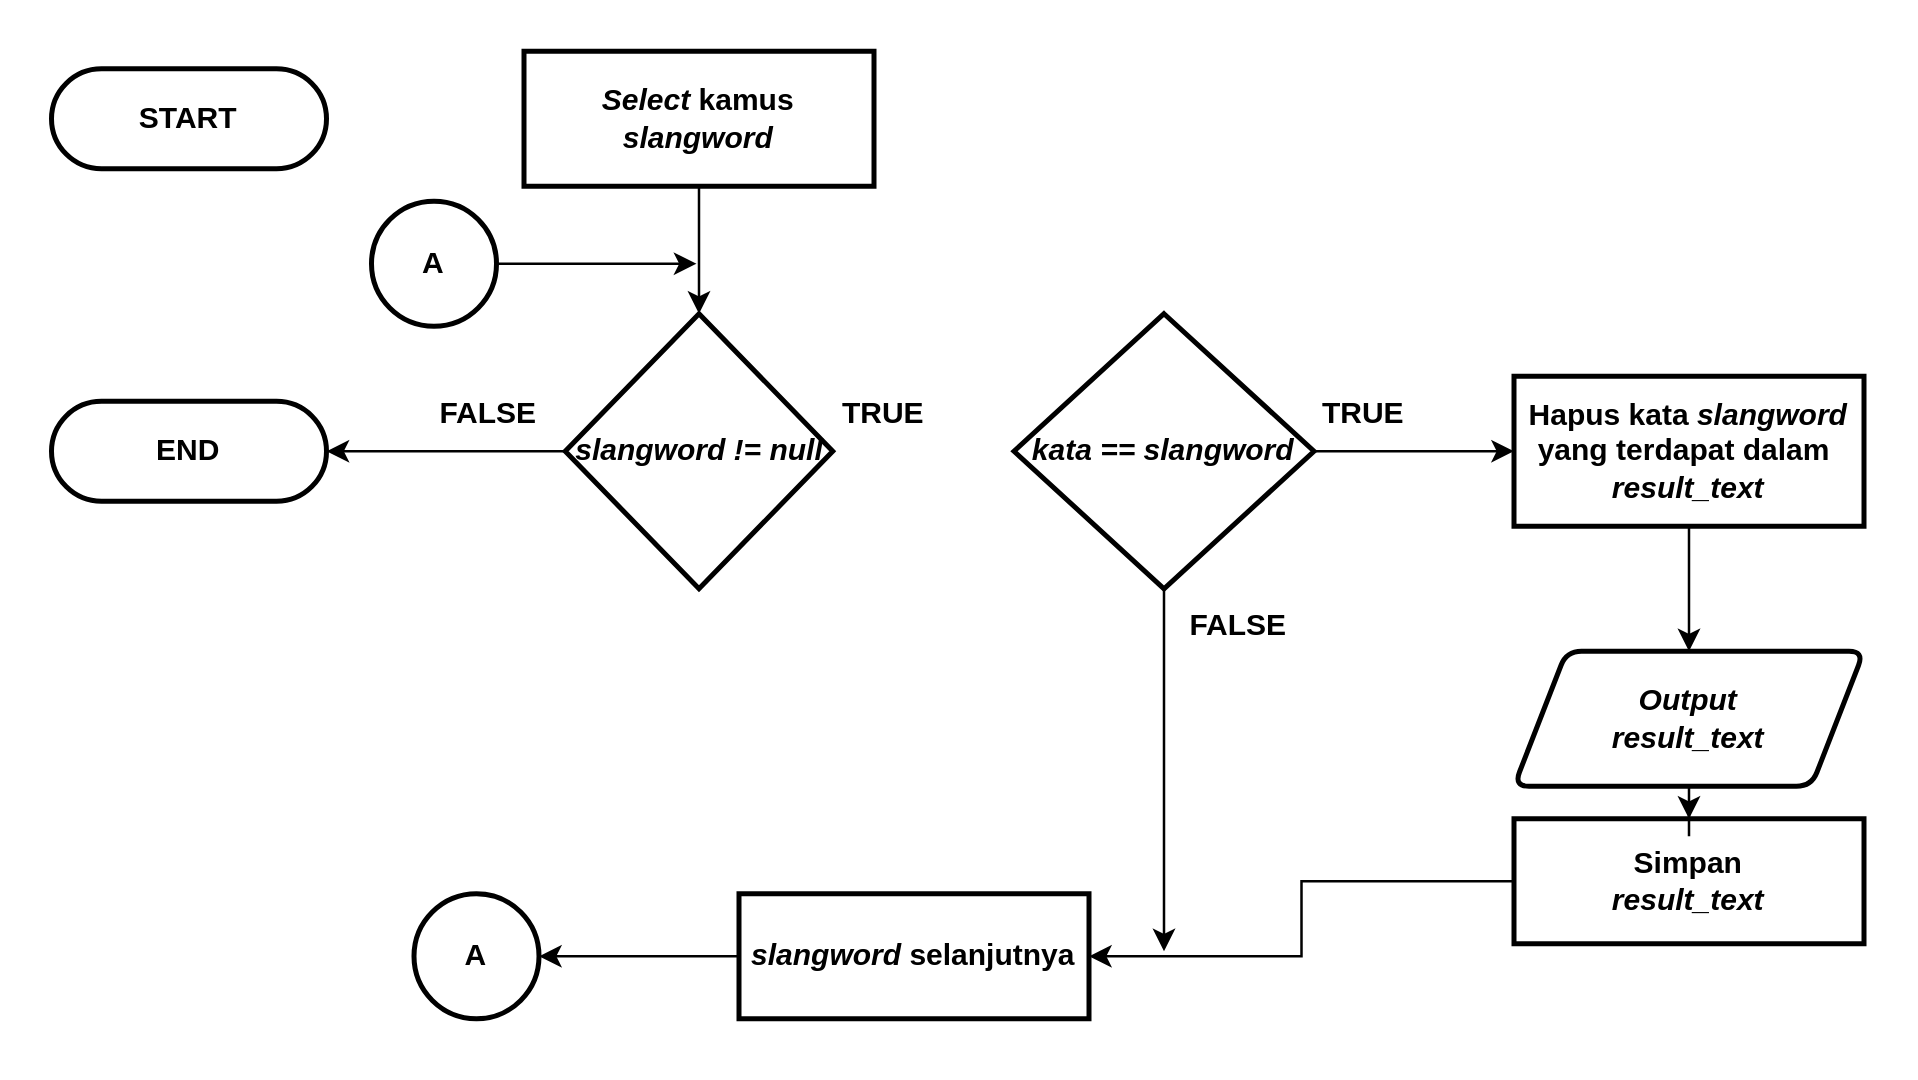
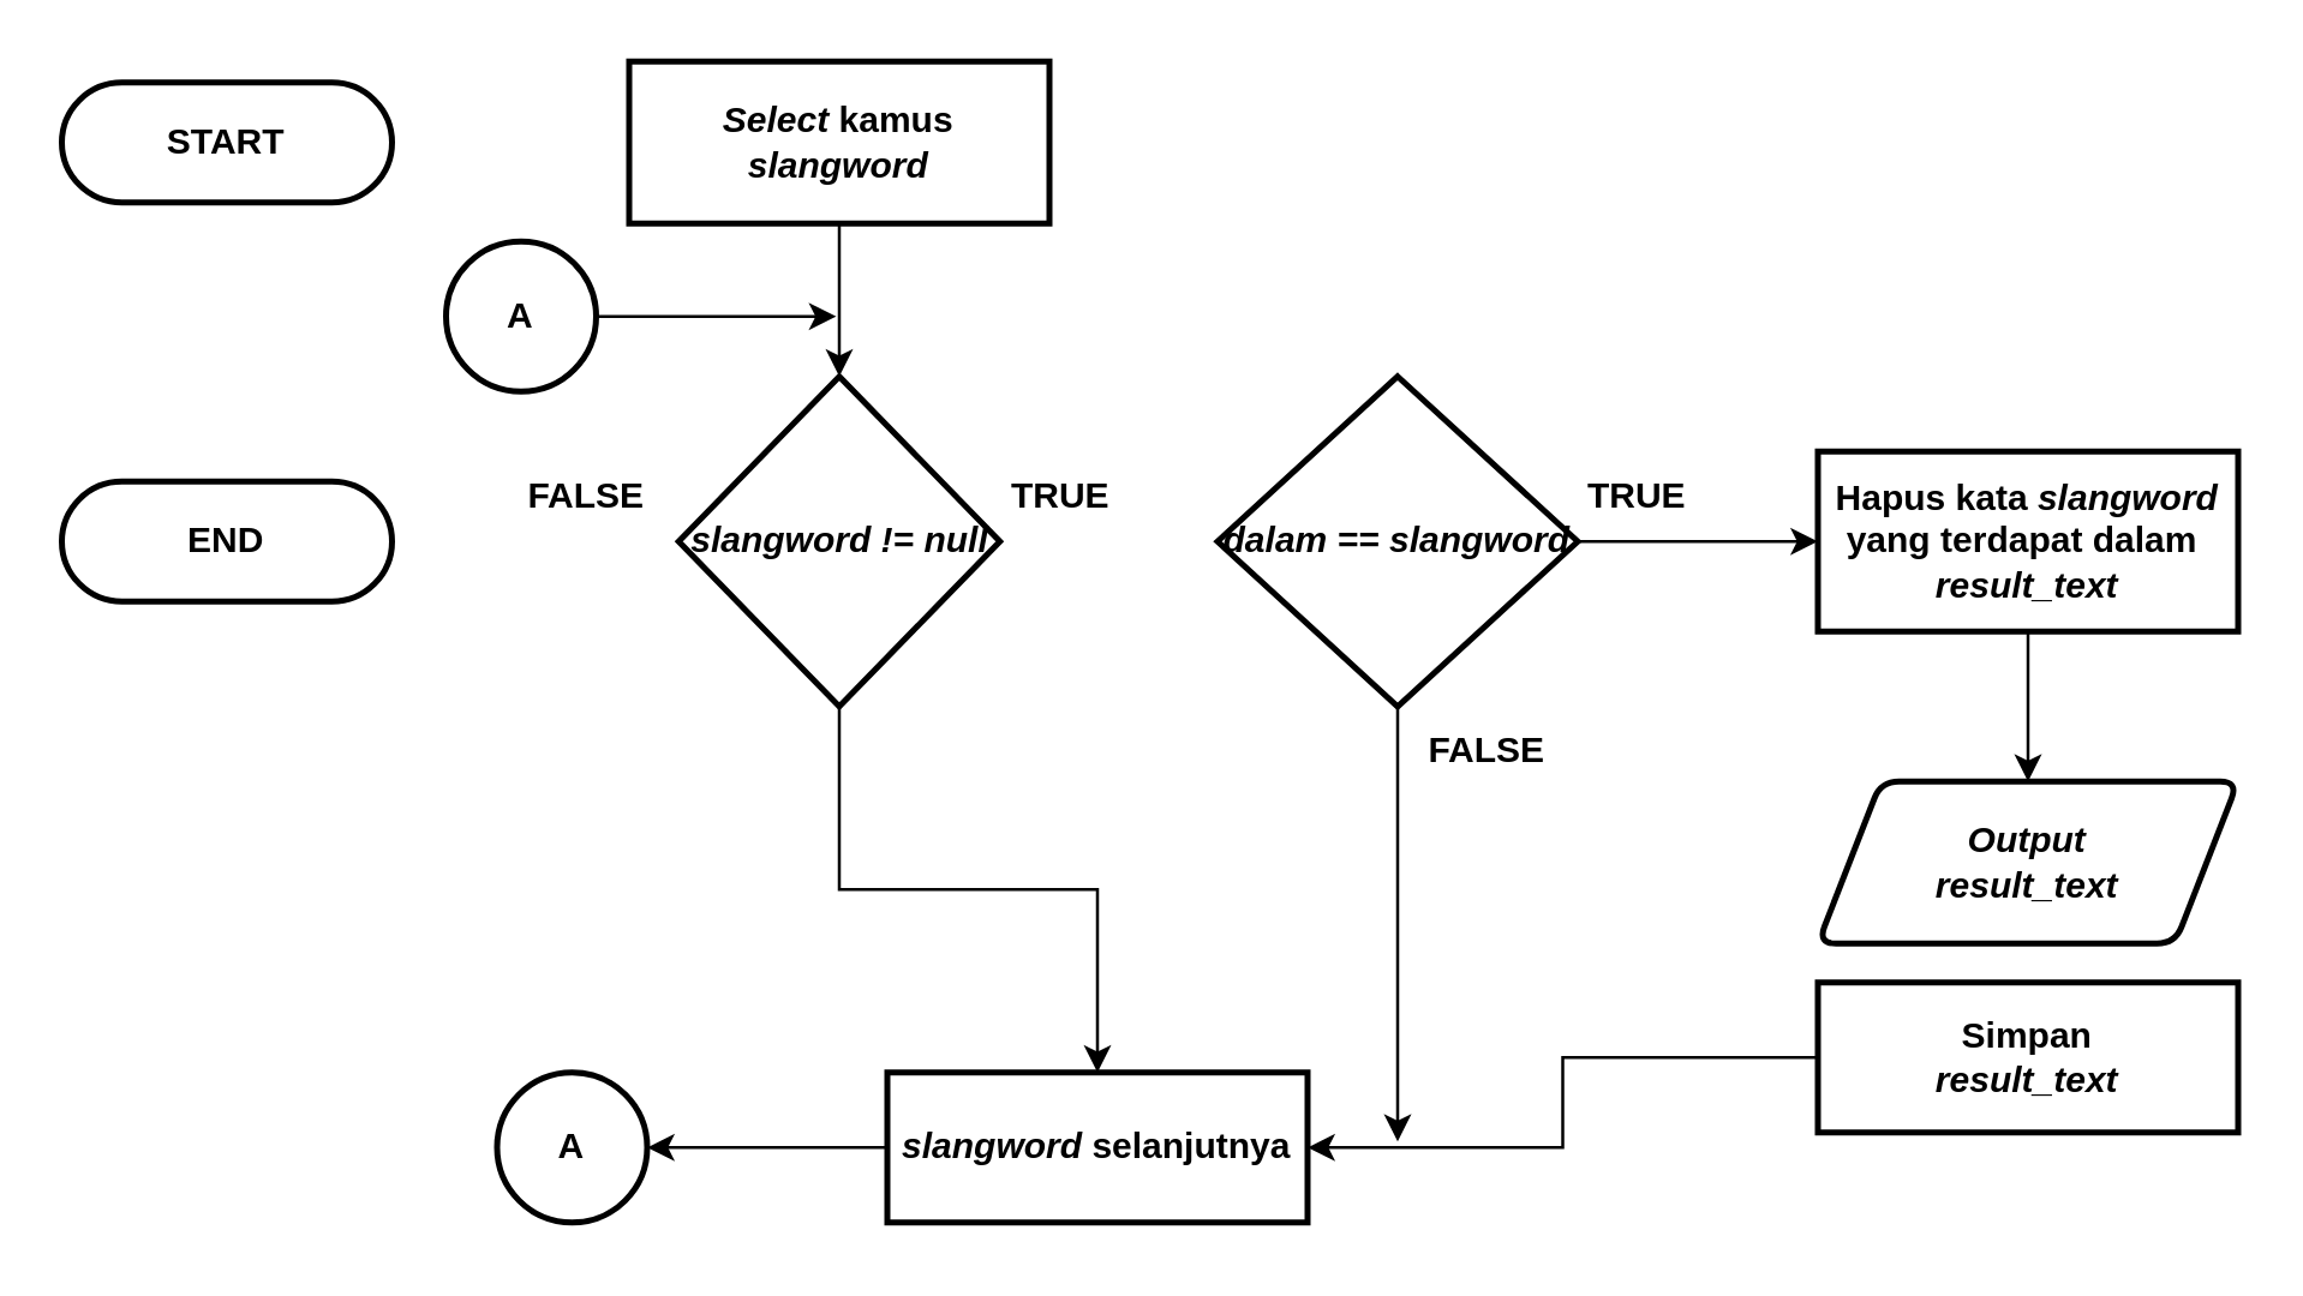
  <mxCell id="0" />
  <mxCell id="1" parent="0" />
  <mxCell id="2" style="edgeStyle=orthogonalEdgeStyle;rounded=0;orthogonalLoop=1;jettySize=auto;html=1;entryX=0.5;entryY=0;entryDx=0;entryDy=0;entryPerimeter=0;fontSize=12;" parent="1" edge="1"><mxGeometry relative="1" as="geometry"><mxPoint x="65" y="370" as="sourcePoint" /><Array as="points"><mxPoint x="65" y="410" /><mxPoint x="165" y="410" /><mxPoint x="165" y="70" /><mxPoint x="265" y="70" /></Array></mxGeometry></mxCell>
  <mxCell id="3" value="&lt;b style=&quot;font-size: 12px;&quot;&gt;START&lt;/b&gt;" style="rounded=1;whiteSpace=wrap;html=1;absoluteArcSize=1;arcSize=140;strokeWidth=2;fontSize=12;" parent="1" vertex="1"><mxGeometry x="20" y="27" width="110" height="40" as="geometry" /></mxCell>
  <mxCell id="4" value="&lt;b&gt;END&lt;/b&gt;" style="rounded=1;whiteSpace=wrap;html=1;absoluteArcSize=1;arcSize=140;strokeWidth=2;fontSize=12;" parent="1" vertex="1"><mxGeometry x="20" y="160" width="110" height="40" as="geometry" /></mxCell>
  <mxCell id="5" style="edgeStyle=orthogonalEdgeStyle;rounded=0;orthogonalLoop=1;jettySize=auto;html=1;entryX=0.5;entryY=0;entryDx=0;entryDy=0;entryPerimeter=0;" parent="1" source="6" target="8" edge="1"><mxGeometry relative="1" as="geometry"><mxPoint x="279" y="125" as="targetPoint" /></mxGeometry></mxCell>
  <mxCell id="6" value="&lt;font face=&quot;helvetica&quot;&gt;&lt;b&gt;&lt;i&gt;Select &lt;/i&gt;kamus&lt;br&gt;&lt;i&gt;slangword&lt;/i&gt;&lt;br&gt;&lt;/b&gt;&lt;/font&gt;" style="rounded=1;whiteSpace=wrap;html=1;absoluteArcSize=1;arcSize=0;strokeWidth=2;fontSize=12;" parent="1" vertex="1"><mxGeometry x="209" y="20" width="140" height="54" as="geometry" /></mxCell>
- <mxCell id="7" style="edgeStyle=orthogonalEdgeStyle;rounded=0;orthogonalLoop=1;jettySize=auto;html=1;entryX=1;entryY=0.5;entryDx=0;entryDy=0;" parent="1" source="8" target="4" edge="1"><mxGeometry relative="1" as="geometry"><mxPoint x="145" y="280" as="targetPoint" /></mxGeometry></mxCell>
+ <mxCell id="7" style="edgeStyle=orthogonalEdgeStyle;rounded=0;orthogonalLoop=1;jettySize=auto;html=1;" parent="1" source="8" target="15" edge="1"><mxGeometry relative="1" as="geometry"><mxPoint x="145" y="280" as="targetPoint" /></mxGeometry></mxCell>
  <mxCell id="8" value="&lt;b style=&quot;font-family: &amp;#34;helvetica&amp;#34;&quot;&gt;&lt;i&gt;slangword&amp;nbsp;&lt;/i&gt;&lt;/b&gt;&lt;b style=&quot;font-family: &amp;#34;helvetica&amp;#34;&quot;&gt;&lt;i&gt;!= null&lt;/i&gt;&lt;/b&gt;" style="strokeWidth=2;html=1;shape=mxgraph.flowchart.decision;whiteSpace=wrap;rounded=1;align=center;fontStyle=1" parent="1" vertex="1"><mxGeometry x="225.5" y="125" width="107" height="110" as="geometry" /></mxCell>
  <mxCell id="9" style="edgeStyle=orthogonalEdgeStyle;rounded=0;orthogonalLoop=1;jettySize=auto;html=1;" parent="1" source="11" edge="1"><mxGeometry relative="1" as="geometry"><mxPoint x="465" y="380" as="targetPoint" /></mxGeometry></mxCell>
  <mxCell id="10" style="edgeStyle=orthogonalEdgeStyle;rounded=0;orthogonalLoop=1;jettySize=auto;html=1;entryX=0;entryY=0.5;entryDx=0;entryDy=0;" parent="1" source="11" target="17" edge="1"><mxGeometry relative="1" as="geometry" /></mxCell>
- <mxCell id="11" value="&lt;b style=&quot;font-family: &amp;#34;helvetica&amp;#34;&quot;&gt;&lt;i&gt;kata == slangword&lt;/i&gt;&lt;/b&gt;" style="strokeWidth=2;html=1;shape=mxgraph.flowchart.decision;whiteSpace=wrap;rounded=1;align=center;fontStyle=1" parent="1" vertex="1"><mxGeometry x="405" y="125" width="120" height="110" as="geometry" /></mxCell>
+ <mxCell id="11" value="&lt;b style=&quot;font-family: &amp;#34;helvetica&amp;#34;&quot;&gt;&lt;i&gt;dalam == slangword&lt;/i&gt;&lt;/b&gt;" style="strokeWidth=2;html=1;shape=mxgraph.flowchart.decision;whiteSpace=wrap;rounded=1;align=center;fontStyle=1" parent="1" vertex="1"><mxGeometry x="405" y="125" width="120" height="110" as="geometry" /></mxCell>
  <mxCell id="12" value="TRUE" style="text;html=1;strokeColor=none;fillColor=none;align=center;verticalAlign=middle;whiteSpace=wrap;rounded=0;fontStyle=1" parent="1" vertex="1"><mxGeometry x="332.5" y="155" width="40" height="20" as="geometry" /></mxCell>
  <mxCell id="13" value="FALSE" style="text;html=1;strokeColor=none;fillColor=none;align=center;verticalAlign=middle;whiteSpace=wrap;rounded=0;fontStyle=1" parent="1" vertex="1"><mxGeometry x="175" y="155" width="40" height="20" as="geometry" /></mxCell>
  <mxCell id="14" style="edgeStyle=orthogonalEdgeStyle;rounded=0;orthogonalLoop=1;jettySize=auto;html=1;entryX=1;entryY=0.5;entryDx=0;entryDy=0;entryPerimeter=0;" parent="1" source="15" target="22" edge="1"><mxGeometry relative="1" as="geometry" /></mxCell>
  <mxCell id="15" value="&lt;b style=&quot;font-family: &amp;#34;helvetica&amp;#34;&quot;&gt;&lt;i&gt;slangword&amp;nbsp;&lt;/i&gt;&lt;/b&gt;&lt;font face=&quot;helvetica&quot;&gt;&lt;b&gt;selanjutnya&lt;br&gt;&lt;/b&gt;&lt;/font&gt;" style="rounded=1;whiteSpace=wrap;html=1;absoluteArcSize=1;arcSize=0;strokeWidth=2;fontSize=12;" parent="1" vertex="1"><mxGeometry x="295" y="357" width="140" height="50" as="geometry" /></mxCell>
  <mxCell id="16" style="edgeStyle=orthogonalEdgeStyle;rounded=0;orthogonalLoop=1;jettySize=auto;html=1;entryX=0.5;entryY=0;entryDx=0;entryDy=0;" parent="1" source="17" target="26" edge="1"><mxGeometry relative="1" as="geometry" /></mxCell>
  <mxCell id="17" value="&lt;font face=&quot;helvetica&quot;&gt;&lt;b&gt;Hapus kata&amp;nbsp;&lt;/b&gt;&lt;/font&gt;&lt;b style=&quot;font-family: &amp;#34;helvetica&amp;#34;&quot;&gt;&lt;i&gt;slangword&lt;/i&gt;&lt;/b&gt;&lt;font face=&quot;helvetica&quot;&gt;&lt;b&gt;&lt;br&gt;&lt;/b&gt;&lt;/font&gt;&lt;span style=&quot;font-weight: 700&quot;&gt;yang terdapat dalam&amp;nbsp;&lt;br&gt;&lt;/span&gt;&lt;b style=&quot;font-family: &amp;#34;helvetica&amp;#34;&quot;&gt;&lt;i&gt;result_text&lt;/i&gt;&lt;/b&gt;&lt;font face=&quot;helvetica&quot;&gt;&lt;b&gt;&lt;br&gt;&lt;/b&gt;&lt;/font&gt;" style="rounded=1;whiteSpace=wrap;html=1;absoluteArcSize=1;arcSize=0;strokeWidth=2;fontSize=12;" parent="1" vertex="1"><mxGeometry x="605" y="150" width="140" height="60" as="geometry" /></mxCell>
  <mxCell id="18" value="TRUE" style="text;html=1;strokeColor=none;fillColor=none;align=center;verticalAlign=middle;whiteSpace=wrap;rounded=0;fontStyle=1" parent="1" vertex="1"><mxGeometry x="525" y="155" width="40" height="20" as="geometry" /></mxCell>
  <mxCell id="19" value="FALSE" style="text;html=1;strokeColor=none;fillColor=none;align=center;verticalAlign=middle;whiteSpace=wrap;rounded=0;fontStyle=1" parent="1" vertex="1"><mxGeometry x="475" y="240" width="40" height="20" as="geometry" /></mxCell>
  <mxCell id="20" style="edgeStyle=orthogonalEdgeStyle;rounded=0;orthogonalLoop=1;jettySize=auto;html=1;entryX=1;entryY=0.5;entryDx=0;entryDy=0;" parent="1" source="21" target="15" edge="1"><mxGeometry relative="1" as="geometry" /></mxCell>
  <mxCell id="21" value="&lt;font face=&quot;helvetica&quot;&gt;&lt;b&gt;Simpan&lt;br&gt;&lt;i&gt;result_text&lt;/i&gt;&lt;br&gt;&lt;/b&gt;&lt;/font&gt;" style="rounded=1;whiteSpace=wrap;html=1;absoluteArcSize=1;arcSize=0;strokeWidth=2;fontSize=12;" parent="1" vertex="1"><mxGeometry x="605" y="327" width="140" height="50" as="geometry" /></mxCell>
  <mxCell id="22" value="&lt;b&gt;A&lt;/b&gt;" style="strokeWidth=2;html=1;shape=mxgraph.flowchart.start_2;whiteSpace=wrap;" parent="1" vertex="1"><mxGeometry x="165" y="357" width="50" height="50" as="geometry" /></mxCell>
  <mxCell id="23" style="edgeStyle=orthogonalEdgeStyle;rounded=0;orthogonalLoop=1;jettySize=auto;html=1;" parent="1" source="24" edge="1"><mxGeometry relative="1" as="geometry"><mxPoint x="278" y="105" as="targetPoint" /></mxGeometry></mxCell>
  <mxCell id="24" value="&lt;b&gt;A&lt;/b&gt;" style="strokeWidth=2;html=1;shape=mxgraph.flowchart.start_2;whiteSpace=wrap;" parent="1" vertex="1"><mxGeometry x="148" y="80" width="50" height="50" as="geometry" /></mxCell>
- <mxCell id="25" style="edgeStyle=orthogonalEdgeStyle;rounded=0;orthogonalLoop=1;jettySize=auto;html=1;entryX=0.5;entryY=0;entryDx=0;entryDy=0;" parent="1" source="26" target="21" edge="1"><mxGeometry relative="1" as="geometry" /></mxCell>
  <mxCell id="26" value="&lt;i&gt;&lt;b&gt;Output&lt;br&gt;result_text&lt;/b&gt;&lt;/i&gt;" style="shape=parallelogram;html=1;strokeWidth=2;perimeter=parallelogramPerimeter;whiteSpace=wrap;rounded=1;arcSize=12;size=0.15;" parent="1" vertex="1"><mxGeometry x="605" y="260" width="140" height="54" as="geometry" /></mxCell>
